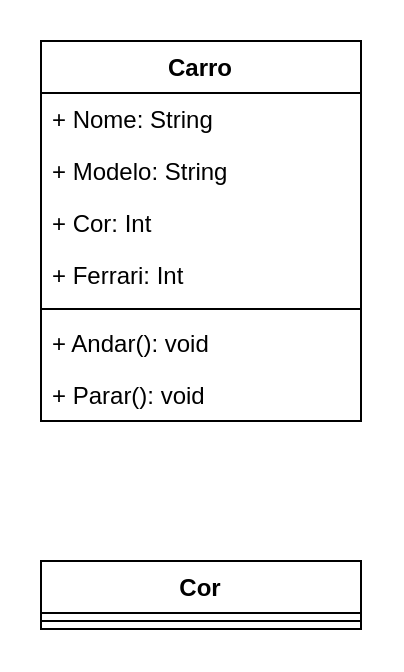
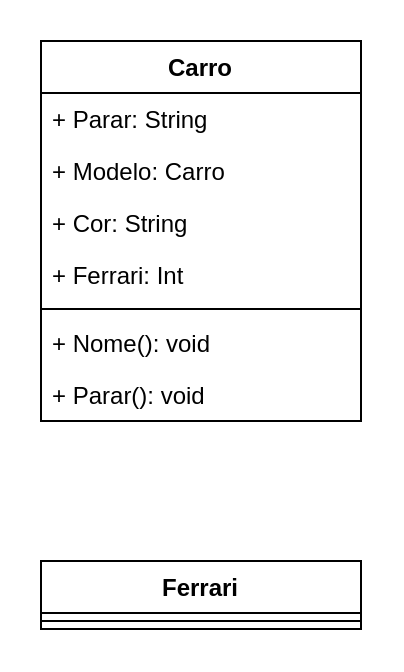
  <mxCell id="0" />
  <mxCell id="1" parent="0" />
  <mxCell id="2" value="Carro&#10;" style="swimlane;fontStyle=1;align=center;verticalAlign=top;childLayout=stackLayout;horizontal=1;startSize=26;horizontalStack=0;resizeParent=1;resizeParentMax=0;resizeLast=0;collapsible=1;marginBottom=0;" vertex="1" parent="1"><mxGeometry x="20" y="20" width="160" height="190" as="geometry" /></mxCell>
- <mxCell id="3" value="+ Nome: String" style="text;strokeColor=none;fillColor=none;align=left;verticalAlign=top;spacingLeft=4;spacingRight=4;overflow=hidden;rotatable=0;points=[[0,0.5],[1,0.5]];portConstraint=eastwest;" vertex="1" parent="2"><mxGeometry y="26" width="160" height="26" as="geometry" /></mxCell>
- <mxCell id="4" value="+ Modelo: String" style="text;strokeColor=none;fillColor=none;align=left;verticalAlign=top;spacingLeft=4;spacingRight=4;overflow=hidden;rotatable=0;points=[[0,0.5],[1,0.5]];portConstraint=eastwest;" vertex="1" parent="2"><mxGeometry y="52" width="160" height="26" as="geometry" /></mxCell>
- <mxCell id="5" value="+ Cor: Int" style="text;strokeColor=none;fillColor=none;align=left;verticalAlign=top;spacingLeft=4;spacingRight=4;overflow=hidden;rotatable=0;points=[[0,0.5],[1,0.5]];portConstraint=eastwest;" vertex="1" parent="2"><mxGeometry y="78" width="160" height="26" as="geometry" /></mxCell>
+ <mxCell id="3" value="+ Parar: String" style="text;strokeColor=none;fillColor=none;align=left;verticalAlign=top;spacingLeft=4;spacingRight=4;overflow=hidden;rotatable=0;points=[[0,0.5],[1,0.5]];portConstraint=eastwest;" vertex="1" parent="2"><mxGeometry y="26" width="160" height="26" as="geometry" /></mxCell>
+ <mxCell id="4" value="+ Modelo: Carro" style="text;strokeColor=none;fillColor=none;align=left;verticalAlign=top;spacingLeft=4;spacingRight=4;overflow=hidden;rotatable=0;points=[[0,0.5],[1,0.5]];portConstraint=eastwest;" vertex="1" parent="2"><mxGeometry y="52" width="160" height="26" as="geometry" /></mxCell>
+ <mxCell id="5" value="+ Cor: String" style="text;strokeColor=none;fillColor=none;align=left;verticalAlign=top;spacingLeft=4;spacingRight=4;overflow=hidden;rotatable=0;points=[[0,0.5],[1,0.5]];portConstraint=eastwest;" vertex="1" parent="2"><mxGeometry y="78" width="160" height="26" as="geometry" /></mxCell>
  <mxCell id="6" value="+ Ferrari: Int" style="text;strokeColor=none;fillColor=none;align=left;verticalAlign=top;spacingLeft=4;spacingRight=4;overflow=hidden;rotatable=0;points=[[0,0.5],[1,0.5]];portConstraint=eastwest;" vertex="1" parent="2"><mxGeometry y="104" width="160" height="26" as="geometry" /></mxCell>
  <mxCell id="7" value="" style="line;strokeWidth=1;fillColor=none;align=left;verticalAlign=middle;spacingTop=-1;spacingLeft=3;spacingRight=3;rotatable=0;labelPosition=right;points=[];portConstraint=eastwest;strokeColor=inherit;" vertex="1" parent="2"><mxGeometry y="130" width="160" height="8" as="geometry" /></mxCell>
- <mxCell id="8" value="+ Andar(): void" style="text;strokeColor=none;fillColor=none;align=left;verticalAlign=top;spacingLeft=4;spacingRight=4;overflow=hidden;rotatable=0;points=[[0,0.5],[1,0.5]];portConstraint=eastwest;" vertex="1" parent="2"><mxGeometry y="138" width="160" height="26" as="geometry" /></mxCell>
+ <mxCell id="8" value="+ Nome(): void" style="text;strokeColor=none;fillColor=none;align=left;verticalAlign=top;spacingLeft=4;spacingRight=4;overflow=hidden;rotatable=0;points=[[0,0.5],[1,0.5]];portConstraint=eastwest;" vertex="1" parent="2"><mxGeometry y="138" width="160" height="26" as="geometry" /></mxCell>
  <mxCell id="9" value="+ Parar(): void" style="text;strokeColor=none;fillColor=none;align=left;verticalAlign=top;spacingLeft=4;spacingRight=4;overflow=hidden;rotatable=0;points=[[0,0.5],[1,0.5]];portConstraint=eastwest;" vertex="1" parent="2"><mxGeometry y="164" width="160" height="26" as="geometry" /></mxCell>
- <mxCell id="10" value="Cor" style="swimlane;fontStyle=1;align=center;verticalAlign=top;childLayout=stackLayout;horizontal=1;startSize=26;horizontalStack=0;resizeParent=1;resizeParentMax=0;resizeLast=0;collapsible=1;marginBottom=0;" vertex="1" parent="1"><mxGeometry x="20" y="280" width="160" height="34" as="geometry"><mxRectangle x="50" y="400" width="80" height="30" as="alternateBounds" /></mxGeometry></mxCell>
+ <mxCell id="10" value="Ferrari" style="swimlane;fontStyle=1;align=center;verticalAlign=top;childLayout=stackLayout;horizontal=1;startSize=26;horizontalStack=0;resizeParent=1;resizeParentMax=0;resizeLast=0;collapsible=1;marginBottom=0;" vertex="1" parent="1"><mxGeometry x="20" y="280" width="160" height="34" as="geometry"><mxRectangle x="50" y="400" width="80" height="30" as="alternateBounds" /></mxGeometry></mxCell>
  <mxCell id="11" value="" style="line;strokeWidth=1;fillColor=none;align=left;verticalAlign=middle;spacingTop=-1;spacingLeft=3;spacingRight=3;rotatable=0;labelPosition=right;points=[];portConstraint=eastwest;strokeColor=inherit;" vertex="1" parent="10"><mxGeometry y="26" width="160" height="8" as="geometry" /></mxCell>
